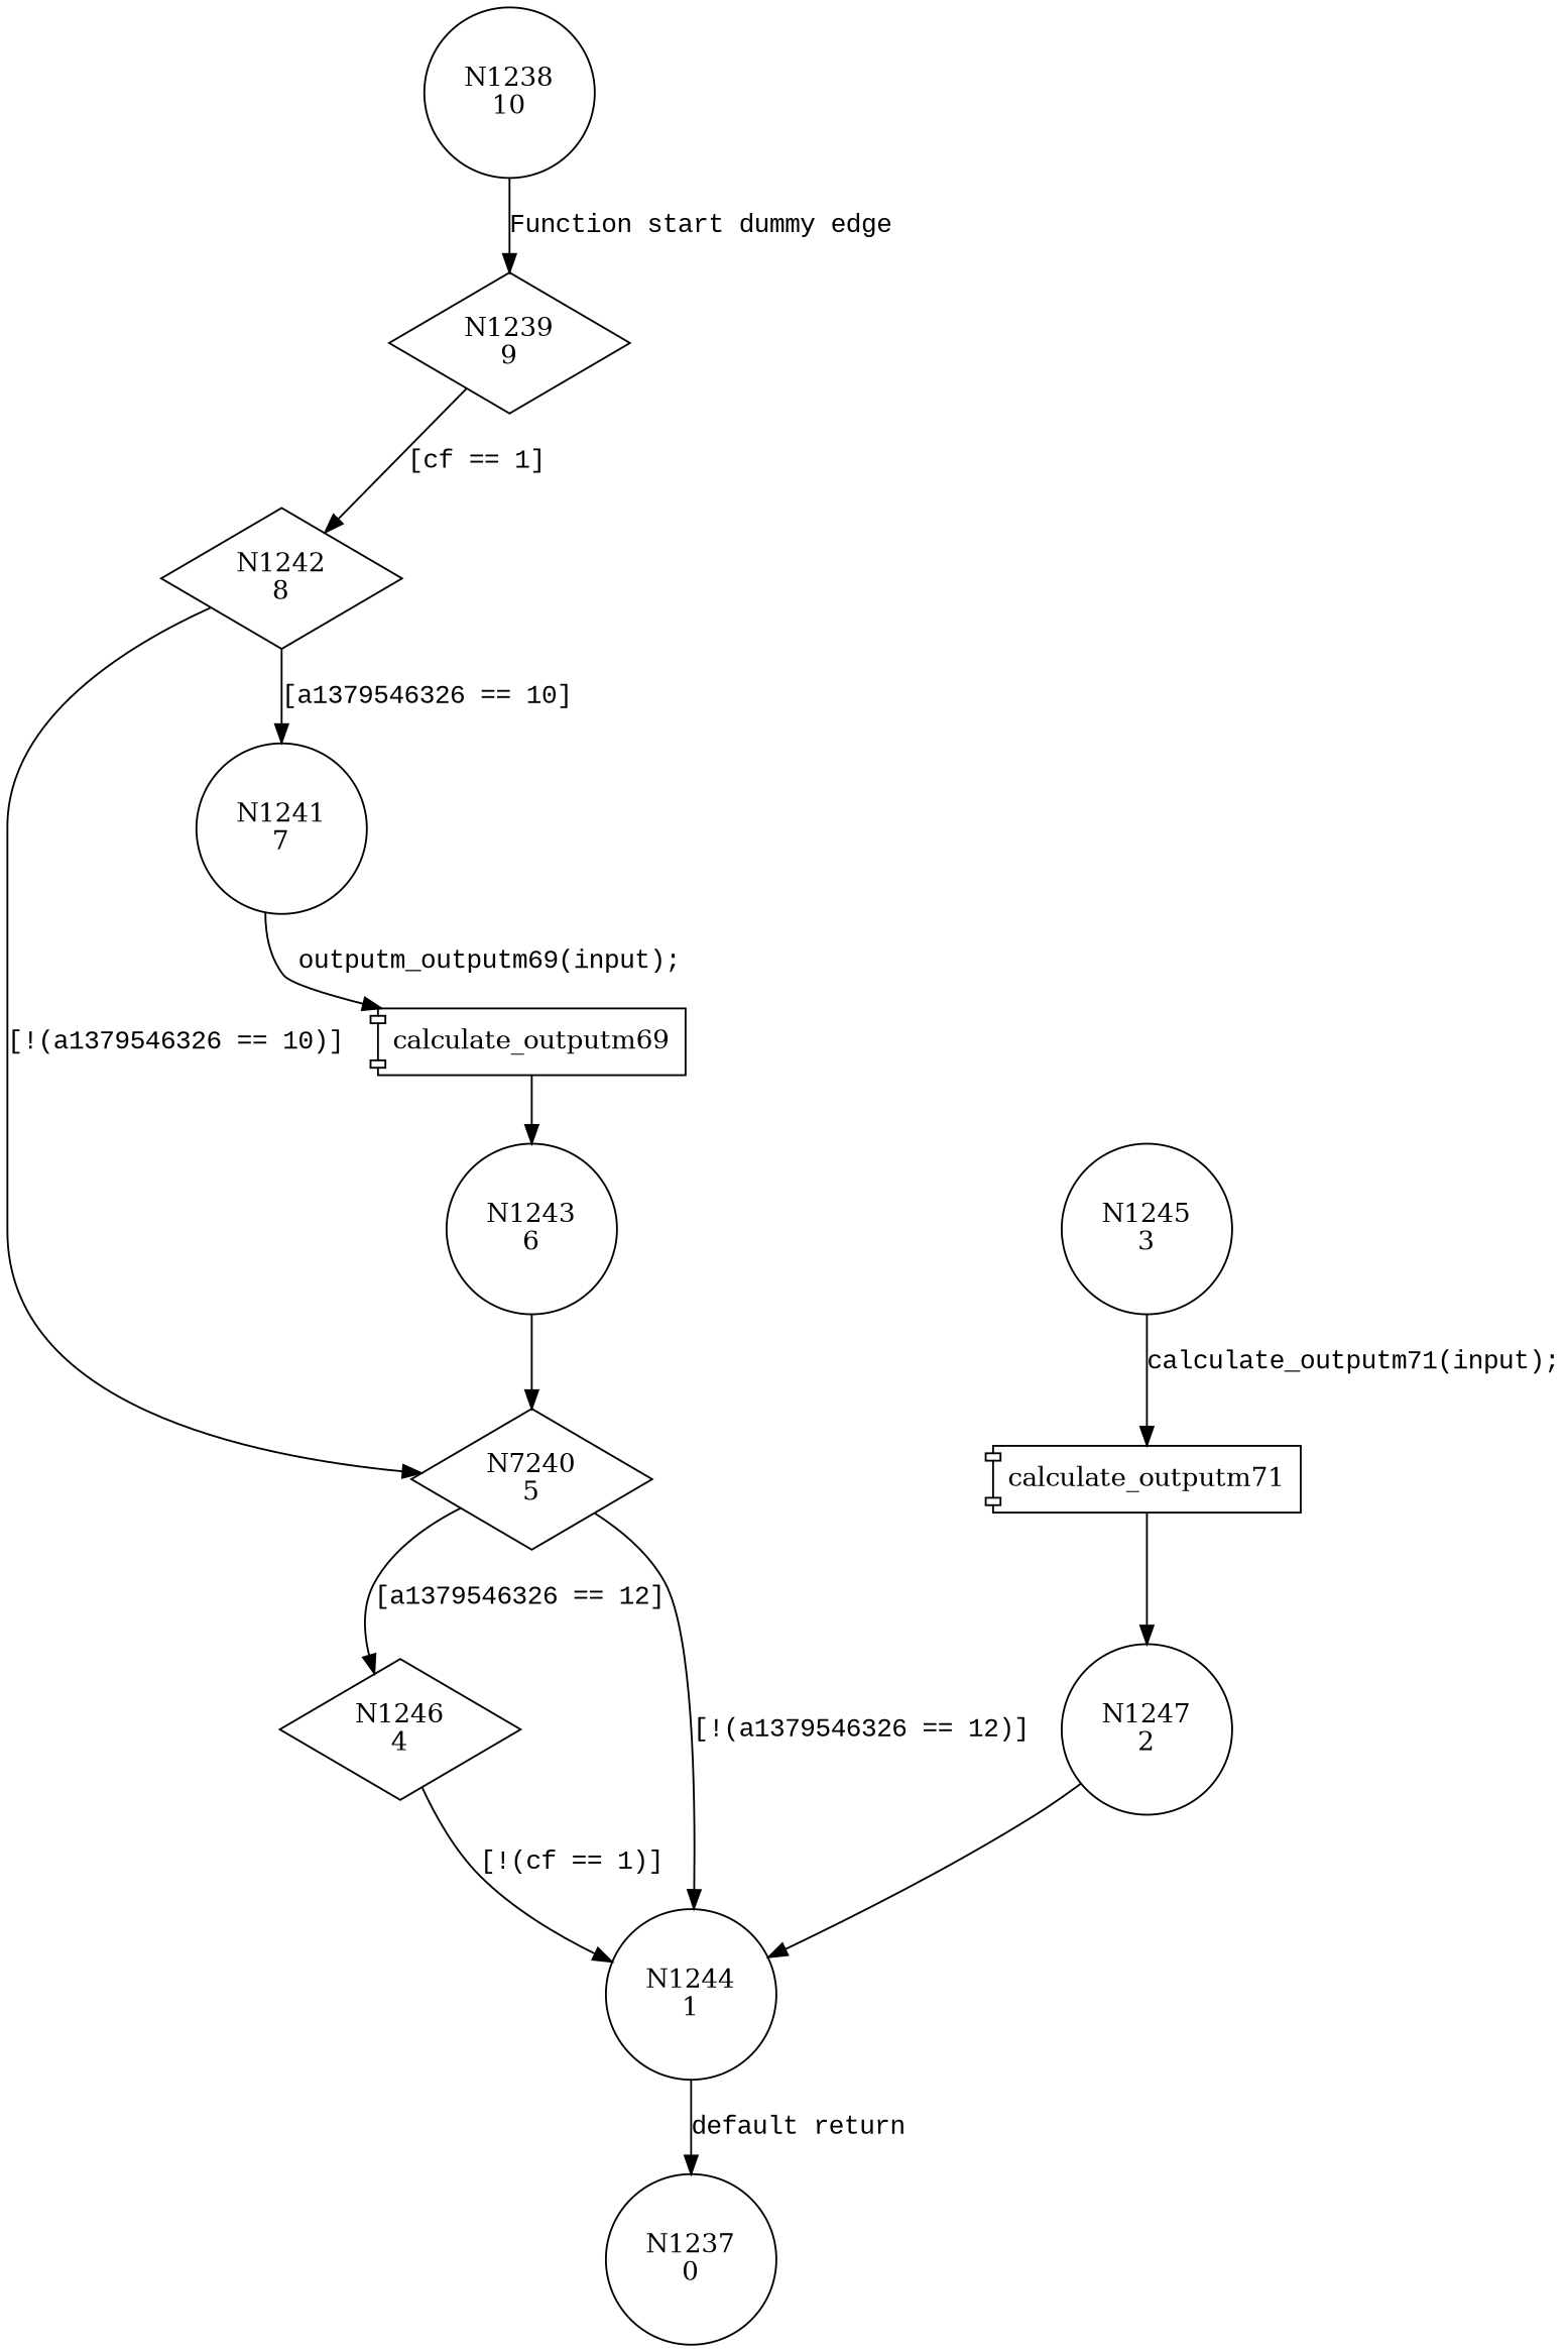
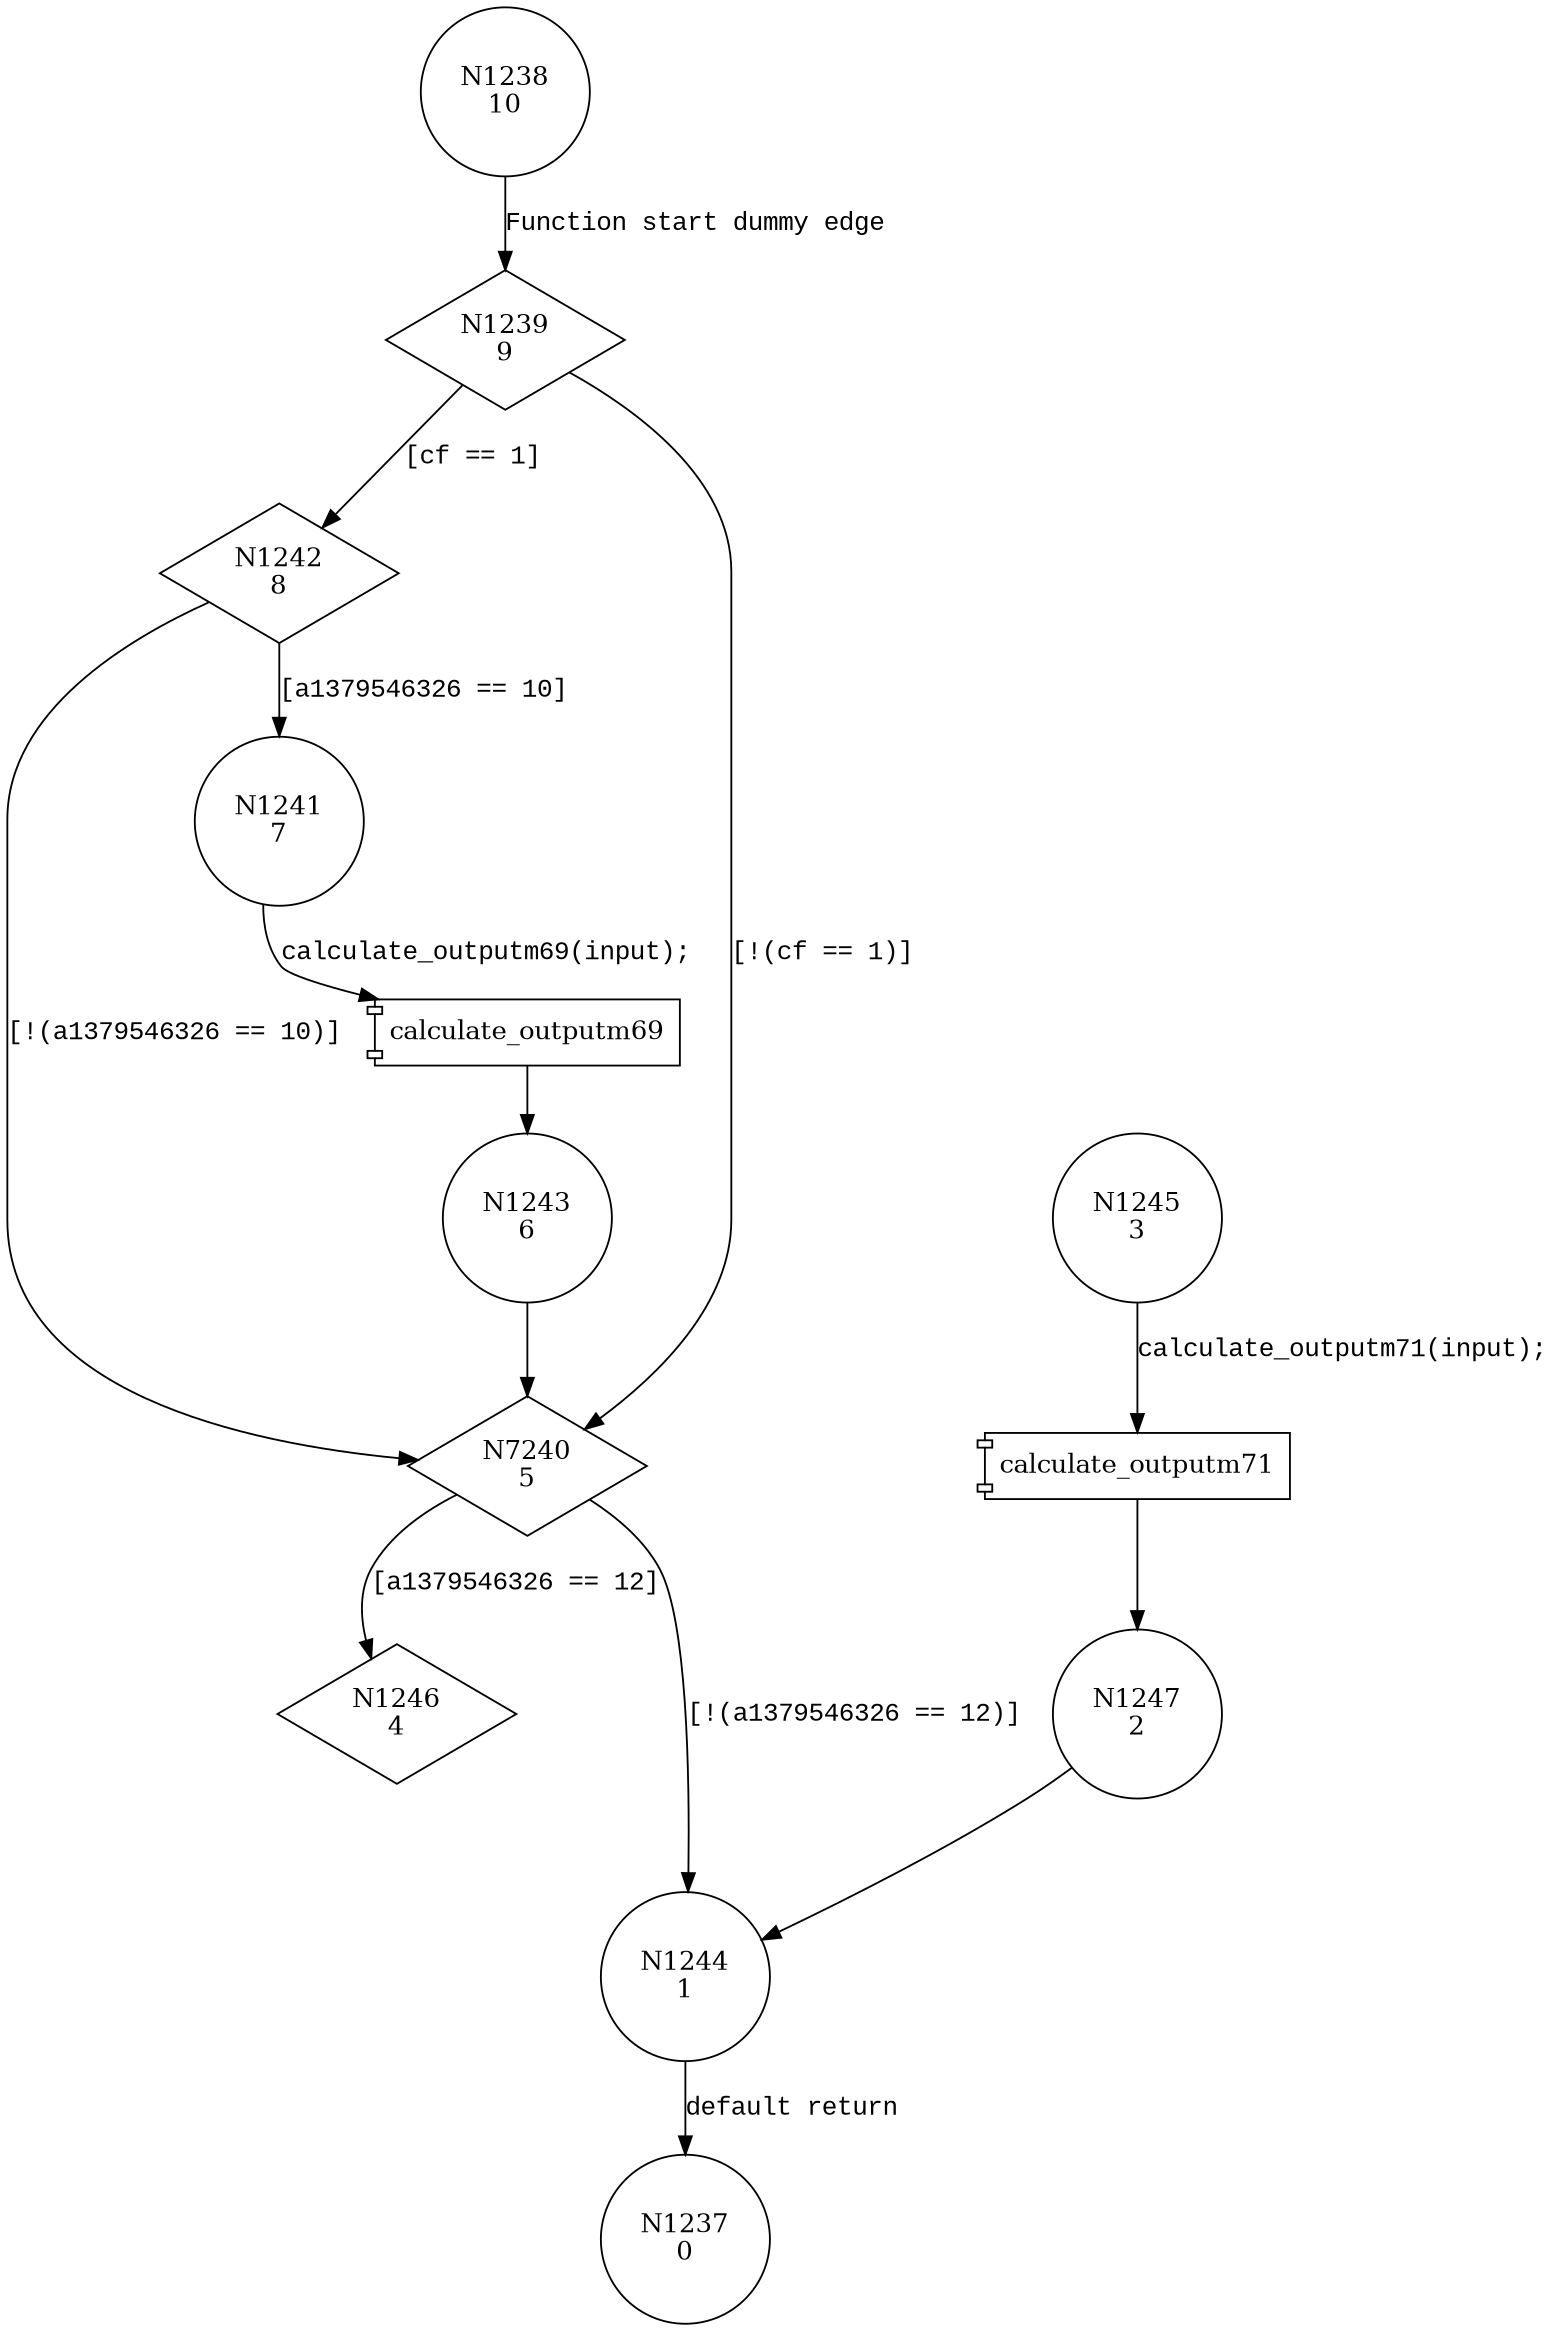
  digraph {
    node [shape=circle]
    edge [fontname="Courier New"]
    n1 [label="N1238\n10"]
    n2 [label="N1239\n9" shape=diamond]
    n3 [label="N1242\n8" shape=diamond]
    n4 [label="N7240\n5" shape=diamond]
    n5 [label="N1241\n7"]
    n6 [label="N1246\n4" shape=diamond]
    n7 [label="N1244\n1"]
    n8 [label=calculate_outputm69 shape=component]
    n9 [label="N1237\n0"]
    n10 [label="N1245\n3"]
    n11 [label=calculate_outputm71 shape=component]
    n12 [label="N1247\n2"]
    n13 [label="N1243\n6"]
    n1 -> n2 [label="Function start dummy edge"]
    n2 -> n3 [label="[cf == 1]"]
+   n2 -> n4 [label="[!(cf == 1)]"]
    n3 -> n4 [label="[!(a1379546326 == 10)]"]
    n3 -> n5 [label="[a1379546326 == 10]"]
    n4 -> n6 [label="[a1379546326 == 12]"]
    n4 -> n7 [label="[!(a1379546326 == 12)]"]
-   n5 -> n8 [label="outputm_outputm69(input);"]
-   n6 -> n7 [label="[!(cf == 1)]"]
+   n5 -> n8 [label="calculate_outputm69(input);"]
    n7 -> n9 [label="default return"]
    n8 -> n13
    n10 -> n11 [label="calculate_outputm71(input);"]
    n11 -> n12
    n12 -> n7
    n13 -> n4
  }
